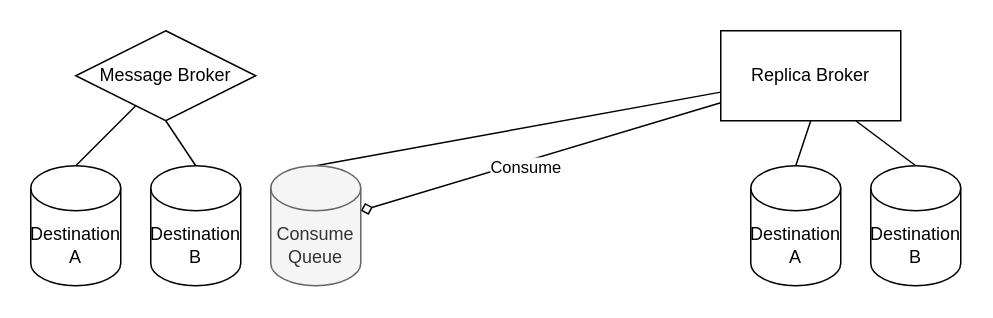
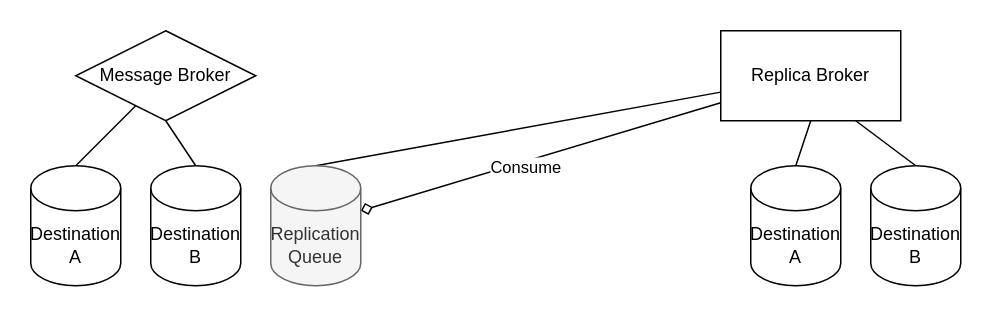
  <mxCell id="0" />
  <mxCell id="1" parent="0" />
  <mxCell id="2" style="rounded=0;orthogonalLoop=1;jettySize=auto;html=1;exitX=0.25;exitY=1;exitDx=0;exitDy=0;entryX=0.5;entryY=0;entryDx=0;entryDy=0;entryPerimeter=0;endArrow=none;endFill=0;" edge="1" parent="1" source="3" target="4"><mxGeometry relative="1" as="geometry" /></mxCell>
  <mxCell id="3" value="Message Broker" style="rhombus;whiteSpace=wrap;html=1;" vertex="1" parent="1"><mxGeometry x="50" y="20" width="120" height="60" as="geometry" /></mxCell>
  <mxCell id="4" value="Destination A" style="shape=cylinder3;whiteSpace=wrap;html=1;boundedLbl=1;backgroundOutline=1;size=15;" vertex="1" parent="1"><mxGeometry x="20" y="110" width="60" height="80" as="geometry" /></mxCell>
  <mxCell id="5" style="edgeStyle=none;rounded=0;orthogonalLoop=1;jettySize=auto;html=1;exitX=0.5;exitY=0;exitDx=0;exitDy=0;exitPerimeter=0;entryX=0.5;entryY=1;entryDx=0;entryDy=0;endArrow=none;endFill=0;" edge="1" parent="1" source="6" target="3"><mxGeometry relative="1" as="geometry" /></mxCell>
  <mxCell id="6" value="Destination B" style="shape=cylinder3;whiteSpace=wrap;html=1;boundedLbl=1;backgroundOutline=1;size=15;" vertex="1" parent="1"><mxGeometry x="100" y="110" width="60" height="80" as="geometry" /></mxCell>
  <mxCell id="7" style="edgeStyle=none;rounded=0;orthogonalLoop=1;jettySize=auto;html=1;exitX=0.5;exitY=0;exitDx=0;exitDy=0;exitPerimeter=0;endArrow=none;endFill=0;" edge="1" parent="1" source="10" target="11"><mxGeometry relative="1" as="geometry" /></mxCell>
  <mxCell id="8" style="edgeStyle=none;rounded=0;orthogonalLoop=1;jettySize=auto;html=1;endArrow=none;endFill=0;startArrow=diamond;startFill=0;" edge="1" parent="1" target="11"><mxGeometry relative="1" as="geometry"><mxPoint x="240" y="140" as="sourcePoint" /></mxGeometry></mxCell>
  <mxCell id="9" value="Consume" style="edgeLabel;html=1;align=center;verticalAlign=middle;resizable=0;points=[];" vertex="1" connectable="0" parent="8"><mxGeometry x="-0.144" y="-1" relative="1" as="geometry"><mxPoint x="7" as="offset" /></mxGeometry></mxCell>
- <mxCell id="10" value="Consume Queue" style="shape=cylinder3;whiteSpace=wrap;html=1;boundedLbl=1;backgroundOutline=1;size=15;fillColor=#f5f5f5;strokeColor=#666666;fontColor=#333333;" vertex="1" parent="1"><mxGeometry x="180" y="110" width="60" height="80" as="geometry" /></mxCell>
+ <mxCell id="10" value="Replication Queue" style="shape=cylinder3;whiteSpace=wrap;html=1;boundedLbl=1;backgroundOutline=1;size=15;fillColor=#f5f5f5;strokeColor=#666666;fontColor=#333333;" vertex="1" parent="1"><mxGeometry x="180" y="110" width="60" height="80" as="geometry" /></mxCell>
  <mxCell id="11" value="Replica Broker" style="rounded=0;whiteSpace=wrap;html=1;" vertex="1" parent="1"><mxGeometry x="480" y="20" width="120" height="60" as="geometry" /></mxCell>
  <mxCell id="12" style="rounded=0;orthogonalLoop=1;jettySize=auto;html=1;exitX=0.5;exitY=1;exitDx=0;exitDy=0;entryX=0.5;entryY=0;entryDx=0;entryDy=0;entryPerimeter=0;endArrow=none;endFill=0;" edge="1" target="13" parent="1" source="11"><mxGeometry relative="1" as="geometry"><mxPoint x="560" y="80" as="sourcePoint" /></mxGeometry></mxCell>
  <mxCell id="13" value="Destination A" style="shape=cylinder3;whiteSpace=wrap;html=1;boundedLbl=1;backgroundOutline=1;size=15;" vertex="1" parent="1"><mxGeometry x="500" y="110" width="60" height="80" as="geometry" /></mxCell>
  <mxCell id="14" style="edgeStyle=none;rounded=0;orthogonalLoop=1;jettySize=auto;html=1;exitX=0.5;exitY=0;exitDx=0;exitDy=0;exitPerimeter=0;entryX=0.75;entryY=1;entryDx=0;entryDy=0;endArrow=none;endFill=0;" edge="1" source="15" parent="1" target="11"><mxGeometry relative="1" as="geometry"><mxPoint x="590" y="80" as="targetPoint" /></mxGeometry></mxCell>
  <mxCell id="15" value="Destination B" style="shape=cylinder3;whiteSpace=wrap;html=1;boundedLbl=1;backgroundOutline=1;size=15;" vertex="1" parent="1"><mxGeometry x="580" y="110" width="60" height="80" as="geometry" /></mxCell>
